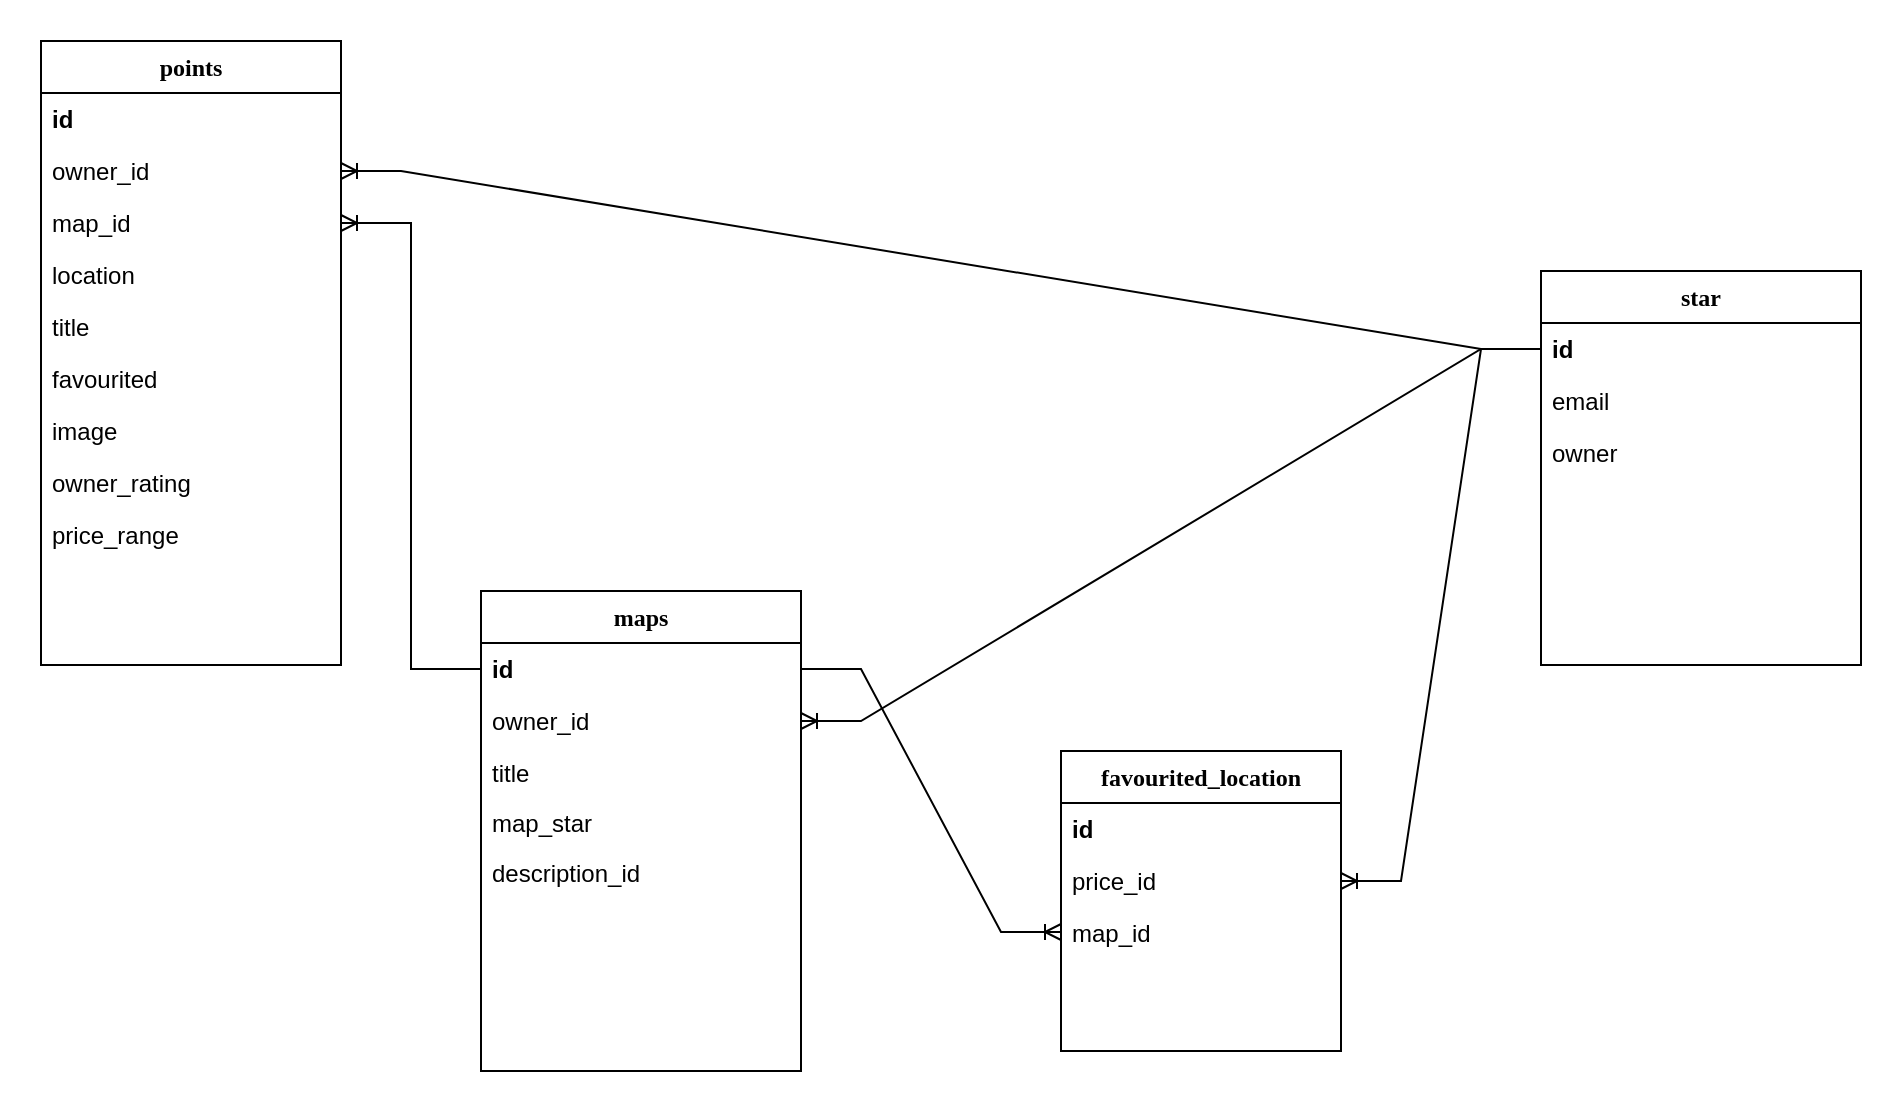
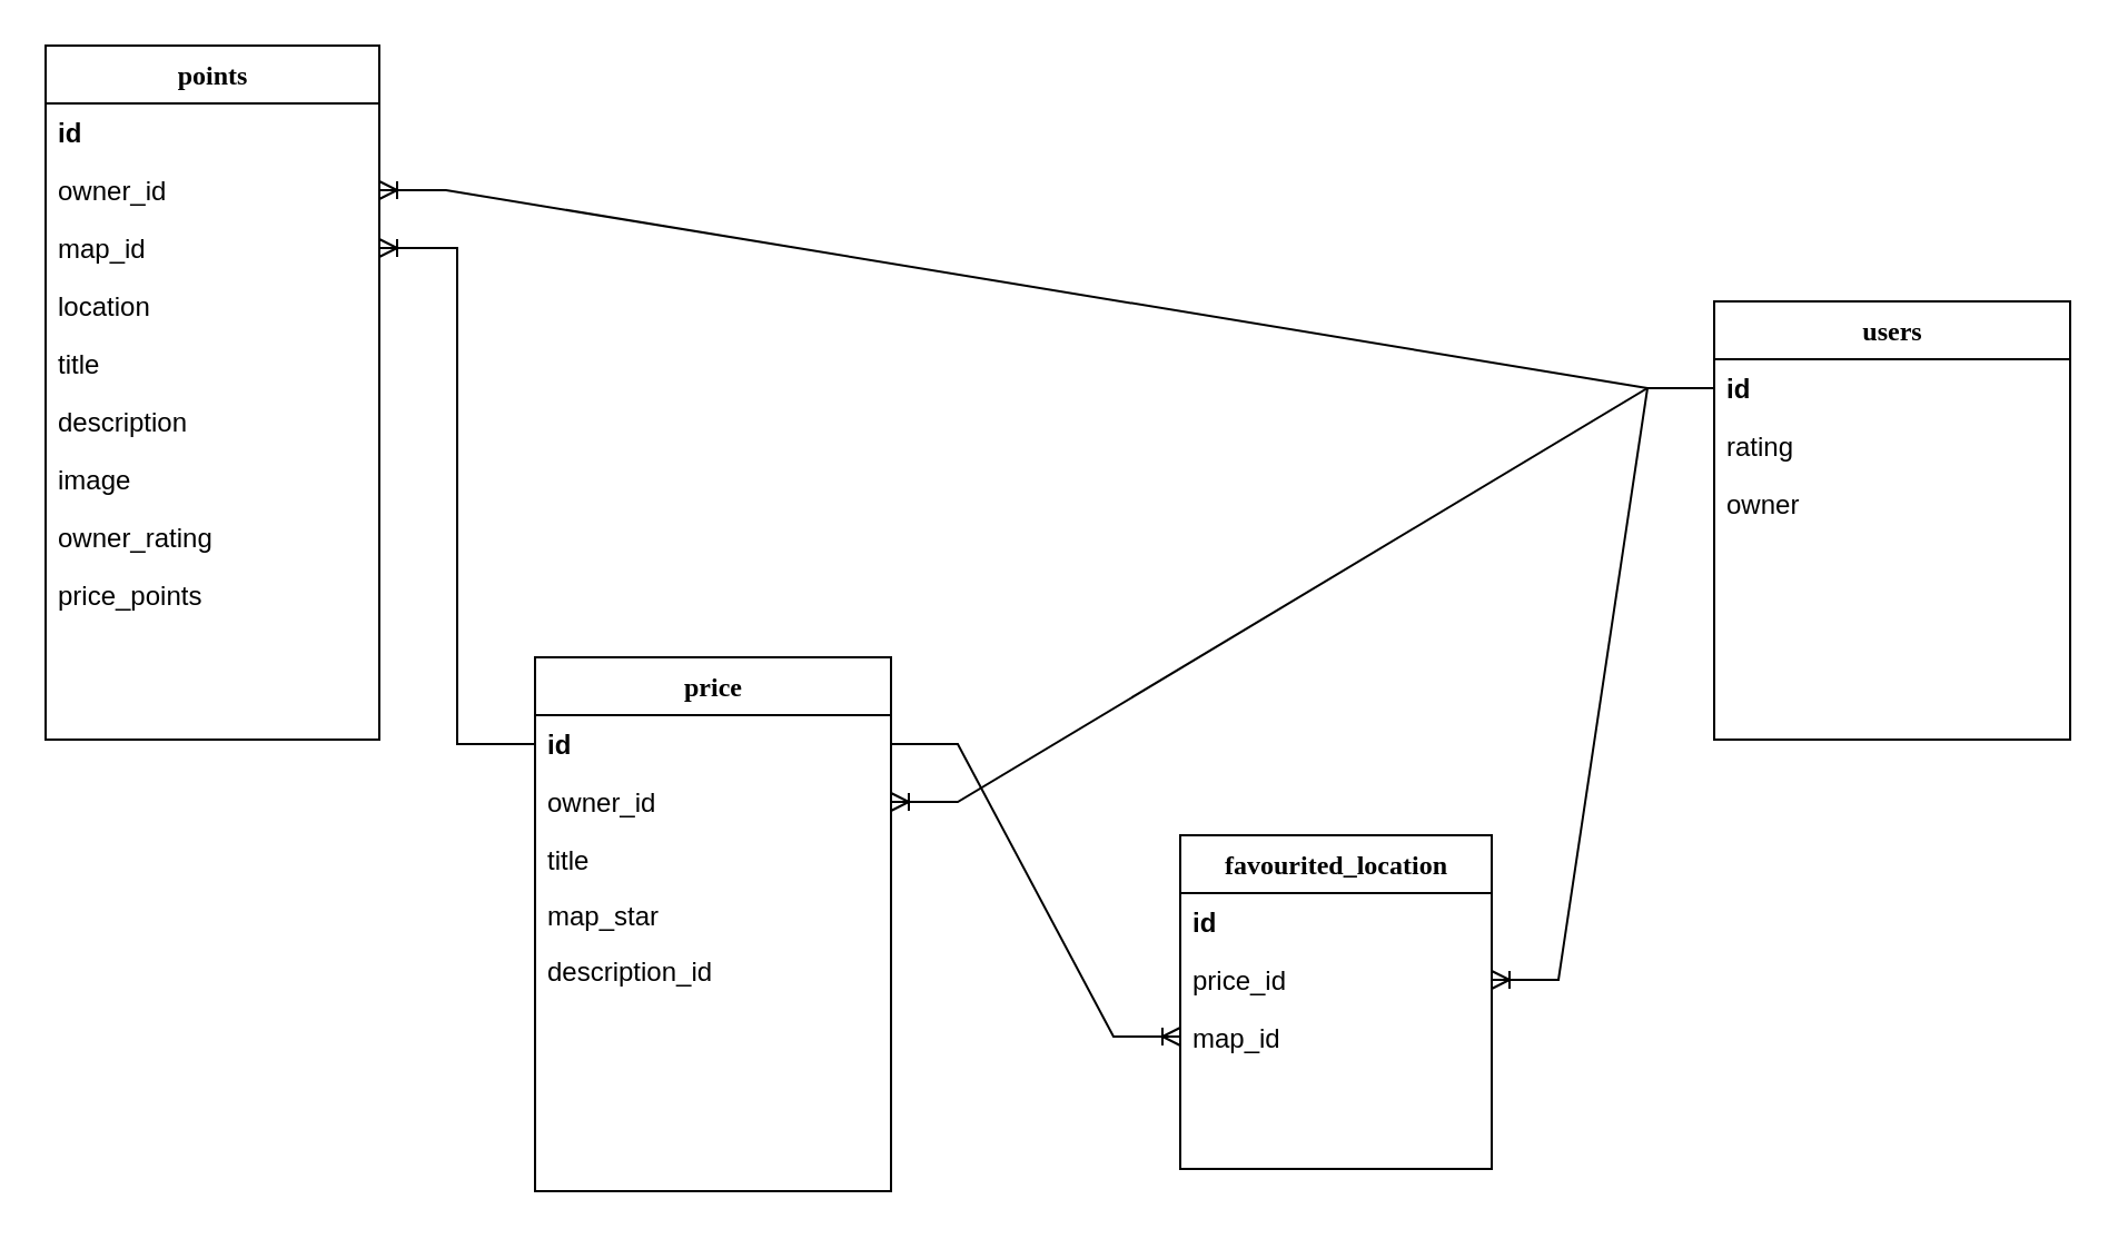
  <mxCell id="0" />
  <mxCell id="1" parent="0" />
- <mxCell id="2" value="maps" style="swimlane;html=1;fontStyle=1;align=center;verticalAlign=top;childLayout=stackLayout;horizontal=1;startSize=26;horizontalStack=0;resizeParent=1;resizeLast=0;collapsible=1;marginBottom=0;swimlaneFillColor=#ffffff;rounded=0;shadow=0;comic=0;labelBackgroundColor=none;strokeWidth=1;fillColor=none;fontFamily=Verdana;fontSize=12" parent="1" vertex="1"><mxGeometry x="240" y="295" width="160" height="240" as="geometry" /></mxCell>
+ <mxCell id="2" value="price" style="swimlane;html=1;fontStyle=1;align=center;verticalAlign=top;childLayout=stackLayout;horizontal=1;startSize=26;horizontalStack=0;resizeParent=1;resizeLast=0;collapsible=1;marginBottom=0;swimlaneFillColor=#ffffff;rounded=0;shadow=0;comic=0;labelBackgroundColor=none;strokeWidth=1;fillColor=none;fontFamily=Verdana;fontSize=12" parent="1" vertex="1"><mxGeometry x="240" y="295" width="160" height="240" as="geometry" /></mxCell>
  <mxCell id="3" value="&lt;b&gt;id&lt;/b&gt;" style="text;html=1;strokeColor=none;fillColor=none;align=left;verticalAlign=top;spacingLeft=4;spacingRight=4;whiteSpace=wrap;overflow=hidden;rotatable=0;points=[[0,0.5],[1,0.5]];portConstraint=eastwest;" parent="2" vertex="1"><mxGeometry y="26" width="160" height="26" as="geometry" /></mxCell>
  <mxCell id="4" value="owner_id&lt;br&gt;" style="text;html=1;strokeColor=none;fillColor=none;align=left;verticalAlign=top;spacingLeft=4;spacingRight=4;whiteSpace=wrap;overflow=hidden;rotatable=0;points=[[0,0.5],[1,0.5]];portConstraint=eastwest;" parent="2" vertex="1"><mxGeometry y="52" width="160" height="26" as="geometry" /></mxCell>
  <mxCell id="5" value="title" style="text;html=1;strokeColor=none;fillColor=none;align=left;verticalAlign=top;spacingLeft=4;spacingRight=4;whiteSpace=wrap;overflow=hidden;rotatable=0;points=[[0,0.5],[1,0.5]];portConstraint=eastwest;" parent="2" vertex="1"><mxGeometry y="78" width="160" height="25" as="geometry" /></mxCell>
  <mxCell id="6" value="map_star" style="text;html=1;strokeColor=none;fillColor=none;align=left;verticalAlign=top;spacingLeft=4;spacingRight=4;whiteSpace=wrap;overflow=hidden;rotatable=0;points=[[0,0.5],[1,0.5]];portConstraint=eastwest;" vertex="1" parent="2"><mxGeometry y="103" width="160" height="25" as="geometry" /></mxCell>
  <mxCell id="7" value="description_id" style="text;html=1;strokeColor=none;fillColor=none;align=left;verticalAlign=top;spacingLeft=4;spacingRight=4;whiteSpace=wrap;overflow=hidden;rotatable=0;points=[[0,0.5],[1,0.5]];portConstraint=eastwest;" vertex="1" parent="2"><mxGeometry y="128" width="160" height="25" as="geometry" /></mxCell>
- <mxCell id="8" value="star" style="swimlane;html=1;fontStyle=1;align=center;verticalAlign=top;childLayout=stackLayout;horizontal=1;startSize=26;horizontalStack=0;resizeParent=1;resizeLast=0;collapsible=1;marginBottom=0;swimlaneFillColor=#ffffff;rounded=0;shadow=0;comic=0;labelBackgroundColor=none;strokeWidth=1;fillColor=none;fontFamily=Verdana;fontSize=12" parent="1" vertex="1"><mxGeometry x="770" y="135" width="160" height="197" as="geometry" /></mxCell>
+ <mxCell id="8" value="users" style="swimlane;html=1;fontStyle=1;align=center;verticalAlign=top;childLayout=stackLayout;horizontal=1;startSize=26;horizontalStack=0;resizeParent=1;resizeLast=0;collapsible=1;marginBottom=0;swimlaneFillColor=#ffffff;rounded=0;shadow=0;comic=0;labelBackgroundColor=none;strokeWidth=1;fillColor=none;fontFamily=Verdana;fontSize=12" parent="1" vertex="1"><mxGeometry x="770" y="135" width="160" height="197" as="geometry" /></mxCell>
  <mxCell id="9" value="&lt;b&gt;id&lt;/b&gt;" style="text;html=1;strokeColor=none;fillColor=none;align=left;verticalAlign=top;spacingLeft=4;spacingRight=4;whiteSpace=wrap;overflow=hidden;rotatable=0;points=[[0,0.5],[1,0.5]];portConstraint=eastwest;" parent="8" vertex="1"><mxGeometry y="26" width="160" height="26" as="geometry" /></mxCell>
- <mxCell id="10" value="email" style="text;html=1;strokeColor=none;fillColor=none;align=left;verticalAlign=top;spacingLeft=4;spacingRight=4;whiteSpace=wrap;overflow=hidden;rotatable=0;points=[[0,0.5],[1,0.5]];portConstraint=eastwest;" parent="8" vertex="1"><mxGeometry y="52" width="160" height="26" as="geometry" /></mxCell>
+ <mxCell id="10" value="rating" style="text;html=1;strokeColor=none;fillColor=none;align=left;verticalAlign=top;spacingLeft=4;spacingRight=4;whiteSpace=wrap;overflow=hidden;rotatable=0;points=[[0,0.5],[1,0.5]];portConstraint=eastwest;" parent="8" vertex="1"><mxGeometry y="52" width="160" height="26" as="geometry" /></mxCell>
  <mxCell id="11" value="owner" style="text;html=1;strokeColor=none;fillColor=none;align=left;verticalAlign=top;spacingLeft=4;spacingRight=4;whiteSpace=wrap;overflow=hidden;rotatable=0;points=[[0,0.5],[1,0.5]];portConstraint=eastwest;" parent="8" vertex="1"><mxGeometry y="78" width="160" height="26" as="geometry" /></mxCell>
  <mxCell id="12" value="" style="edgeStyle=entityRelationEdgeStyle;fontSize=12;html=1;endArrow=ERoneToMany;rounded=0;exitX=0;exitY=0.5;exitDx=0;exitDy=0;entryX=1;entryY=0.5;entryDx=0;entryDy=0;" parent="1" source="9" target="4" edge="1"><mxGeometry width="100" height="100" relative="1" as="geometry"><mxPoint x="350" y="205" as="sourcePoint" /><mxPoint x="450" y="105" as="targetPoint" /></mxGeometry></mxCell>
  <mxCell id="13" value="points" style="swimlane;html=1;fontStyle=1;align=center;verticalAlign=top;childLayout=stackLayout;horizontal=1;startSize=26;horizontalStack=0;resizeParent=1;resizeLast=0;collapsible=1;marginBottom=0;swimlaneFillColor=#ffffff;rounded=0;shadow=0;comic=0;labelBackgroundColor=none;strokeWidth=1;fillColor=none;fontFamily=Verdana;fontSize=12" parent="1" vertex="1"><mxGeometry x="20" y="20" width="150" height="312" as="geometry" /></mxCell>
  <mxCell id="14" value="id" style="text;html=1;strokeColor=none;fillColor=none;align=left;verticalAlign=top;spacingLeft=4;spacingRight=4;whiteSpace=wrap;overflow=hidden;rotatable=0;points=[[0,0.5],[1,0.5]];portConstraint=eastwest;fontStyle=1" parent="13" vertex="1"><mxGeometry y="26" width="150" height="26" as="geometry" /></mxCell>
  <mxCell id="15" value="owner_id" style="text;html=1;strokeColor=none;fillColor=none;align=left;verticalAlign=top;spacingLeft=4;spacingRight=4;whiteSpace=wrap;overflow=hidden;rotatable=0;points=[[0,0.5],[1,0.5]];portConstraint=eastwest;" parent="13" vertex="1"><mxGeometry y="52" width="150" height="26" as="geometry" /></mxCell>
  <mxCell id="16" value="map_id" style="text;html=1;strokeColor=none;fillColor=none;align=left;verticalAlign=top;spacingLeft=4;spacingRight=4;whiteSpace=wrap;overflow=hidden;rotatable=0;points=[[0,0.5],[1,0.5]];portConstraint=eastwest;" parent="13" vertex="1"><mxGeometry y="78" width="150" height="26" as="geometry" /></mxCell>
  <mxCell id="17" value="location&lt;br&gt;" style="text;html=1;strokeColor=none;fillColor=none;align=left;verticalAlign=top;spacingLeft=4;spacingRight=4;whiteSpace=wrap;overflow=hidden;rotatable=0;points=[[0,0.5],[1,0.5]];portConstraint=eastwest;" parent="13" vertex="1"><mxGeometry y="104" width="150" height="26" as="geometry" /></mxCell>
  <mxCell id="18" value="title" style="text;html=1;strokeColor=none;fillColor=none;align=left;verticalAlign=top;spacingLeft=4;spacingRight=4;whiteSpace=wrap;overflow=hidden;rotatable=0;points=[[0,0.5],[1,0.5]];portConstraint=eastwest;" parent="13" vertex="1"><mxGeometry y="130" width="150" height="26" as="geometry" /></mxCell>
- <mxCell id="19" value="favourited" style="text;html=1;strokeColor=none;fillColor=none;align=left;verticalAlign=top;spacingLeft=4;spacingRight=4;whiteSpace=wrap;overflow=hidden;rotatable=0;points=[[0,0.5],[1,0.5]];portConstraint=eastwest;" parent="13" vertex="1"><mxGeometry y="156" width="150" height="26" as="geometry" /></mxCell>
+ <mxCell id="19" value="description" style="text;html=1;strokeColor=none;fillColor=none;align=left;verticalAlign=top;spacingLeft=4;spacingRight=4;whiteSpace=wrap;overflow=hidden;rotatable=0;points=[[0,0.5],[1,0.5]];portConstraint=eastwest;" parent="13" vertex="1"><mxGeometry y="156" width="150" height="26" as="geometry" /></mxCell>
  <mxCell id="20" value="image" style="text;html=1;strokeColor=none;fillColor=none;align=left;verticalAlign=top;spacingLeft=4;spacingRight=4;whiteSpace=wrap;overflow=hidden;rotatable=0;points=[[0,0.5],[1,0.5]];portConstraint=eastwest;" parent="13" vertex="1"><mxGeometry y="182" width="150" height="26" as="geometry" /></mxCell>
  <mxCell id="21" value="owner_rating" style="text;html=1;strokeColor=none;fillColor=none;align=left;verticalAlign=top;spacingLeft=4;spacingRight=4;whiteSpace=wrap;overflow=hidden;rotatable=0;points=[[0,0.5],[1,0.5]];portConstraint=eastwest;" parent="13" vertex="1"><mxGeometry y="208" width="150" height="26" as="geometry" /></mxCell>
- <mxCell id="22" value="price_range" style="text;html=1;strokeColor=none;fillColor=none;align=left;verticalAlign=top;spacingLeft=4;spacingRight=4;whiteSpace=wrap;overflow=hidden;rotatable=0;points=[[0,0.5],[1,0.5]];portConstraint=eastwest;" parent="13" vertex="1"><mxGeometry y="234" width="150" height="26" as="geometry" /></mxCell>
+ <mxCell id="22" value="price_points" style="text;html=1;strokeColor=none;fillColor=none;align=left;verticalAlign=top;spacingLeft=4;spacingRight=4;whiteSpace=wrap;overflow=hidden;rotatable=0;points=[[0,0.5],[1,0.5]];portConstraint=eastwest;" parent="13" vertex="1"><mxGeometry y="234" width="150" height="26" as="geometry" /></mxCell>
  <mxCell id="23" value="" style="edgeStyle=elbowEdgeStyle;fontSize=12;html=1;endArrow=ERoneToMany;startArrow=none;rounded=0;endFill=0;startFill=0;entryX=1;entryY=0.5;entryDx=0;entryDy=0;exitX=0;exitY=0.5;exitDx=0;exitDy=0;" parent="1" source="3" target="16" edge="1"><mxGeometry width="100" height="100" relative="1" as="geometry"><mxPoint x="370" y="265" as="sourcePoint" /><mxPoint x="290" y="275" as="targetPoint" /><Array as="points" /></mxGeometry></mxCell>
  <mxCell id="24" value="" style="edgeStyle=entityRelationEdgeStyle;fontSize=12;html=1;endArrow=ERoneToMany;rounded=0;entryX=1;entryY=0.5;entryDx=0;entryDy=0;" edge="1" parent="1" source="9" target="15"><mxGeometry width="100" height="100" relative="1" as="geometry"><mxPoint x="340" y="305" as="sourcePoint" /><mxPoint x="440" y="205" as="targetPoint" /></mxGeometry></mxCell>
  <mxCell id="25" value="favourited_location" style="swimlane;html=1;fontStyle=1;align=center;verticalAlign=top;childLayout=stackLayout;horizontal=1;startSize=26;horizontalStack=0;resizeParent=1;resizeLast=0;collapsible=1;marginBottom=0;swimlaneFillColor=#ffffff;rounded=0;shadow=0;comic=0;labelBackgroundColor=none;strokeWidth=1;fillColor=none;fontFamily=Verdana;fontSize=12" vertex="1" parent="1"><mxGeometry x="530" y="375" width="140" height="150" as="geometry" /></mxCell>
  <mxCell id="26" value="&lt;b&gt;id&lt;/b&gt;" style="text;html=1;strokeColor=none;fillColor=none;align=left;verticalAlign=top;spacingLeft=4;spacingRight=4;whiteSpace=wrap;overflow=hidden;rotatable=0;points=[[0,0.5],[1,0.5]];portConstraint=eastwest;" vertex="1" parent="25"><mxGeometry y="26" width="140" height="26" as="geometry" /></mxCell>
  <mxCell id="27" value="price_id" style="text;html=1;strokeColor=none;fillColor=none;align=left;verticalAlign=top;spacingLeft=4;spacingRight=4;whiteSpace=wrap;overflow=hidden;rotatable=0;points=[[0,0.5],[1,0.5]];portConstraint=eastwest;" vertex="1" parent="25"><mxGeometry y="52" width="140" height="26" as="geometry" /></mxCell>
  <mxCell id="28" value="map_id" style="text;html=1;strokeColor=none;fillColor=none;align=left;verticalAlign=top;spacingLeft=4;spacingRight=4;whiteSpace=wrap;overflow=hidden;rotatable=0;points=[[0,0.5],[1,0.5]];portConstraint=eastwest;" vertex="1" parent="25"><mxGeometry y="78" width="140" height="25" as="geometry" /></mxCell>
  <mxCell id="29" value="" style="edgeStyle=entityRelationEdgeStyle;fontSize=12;html=1;endArrow=ERoneToMany;rounded=0;exitX=0;exitY=0.5;exitDx=0;exitDy=0;" edge="1" parent="1" source="9" target="27"><mxGeometry width="100" height="100" relative="1" as="geometry"><mxPoint x="480" y="315" as="sourcePoint" /><mxPoint x="580" y="215" as="targetPoint" /></mxGeometry></mxCell>
  <mxCell id="30" value="" style="edgeStyle=entityRelationEdgeStyle;fontSize=12;html=1;endArrow=ERoneToMany;rounded=0;exitX=1;exitY=0.5;exitDx=0;exitDy=0;" edge="1" parent="1" source="3" target="28"><mxGeometry width="100" height="100" relative="1" as="geometry"><mxPoint x="440" y="495" as="sourcePoint" /><mxPoint x="580" y="215" as="targetPoint" /></mxGeometry></mxCell>
